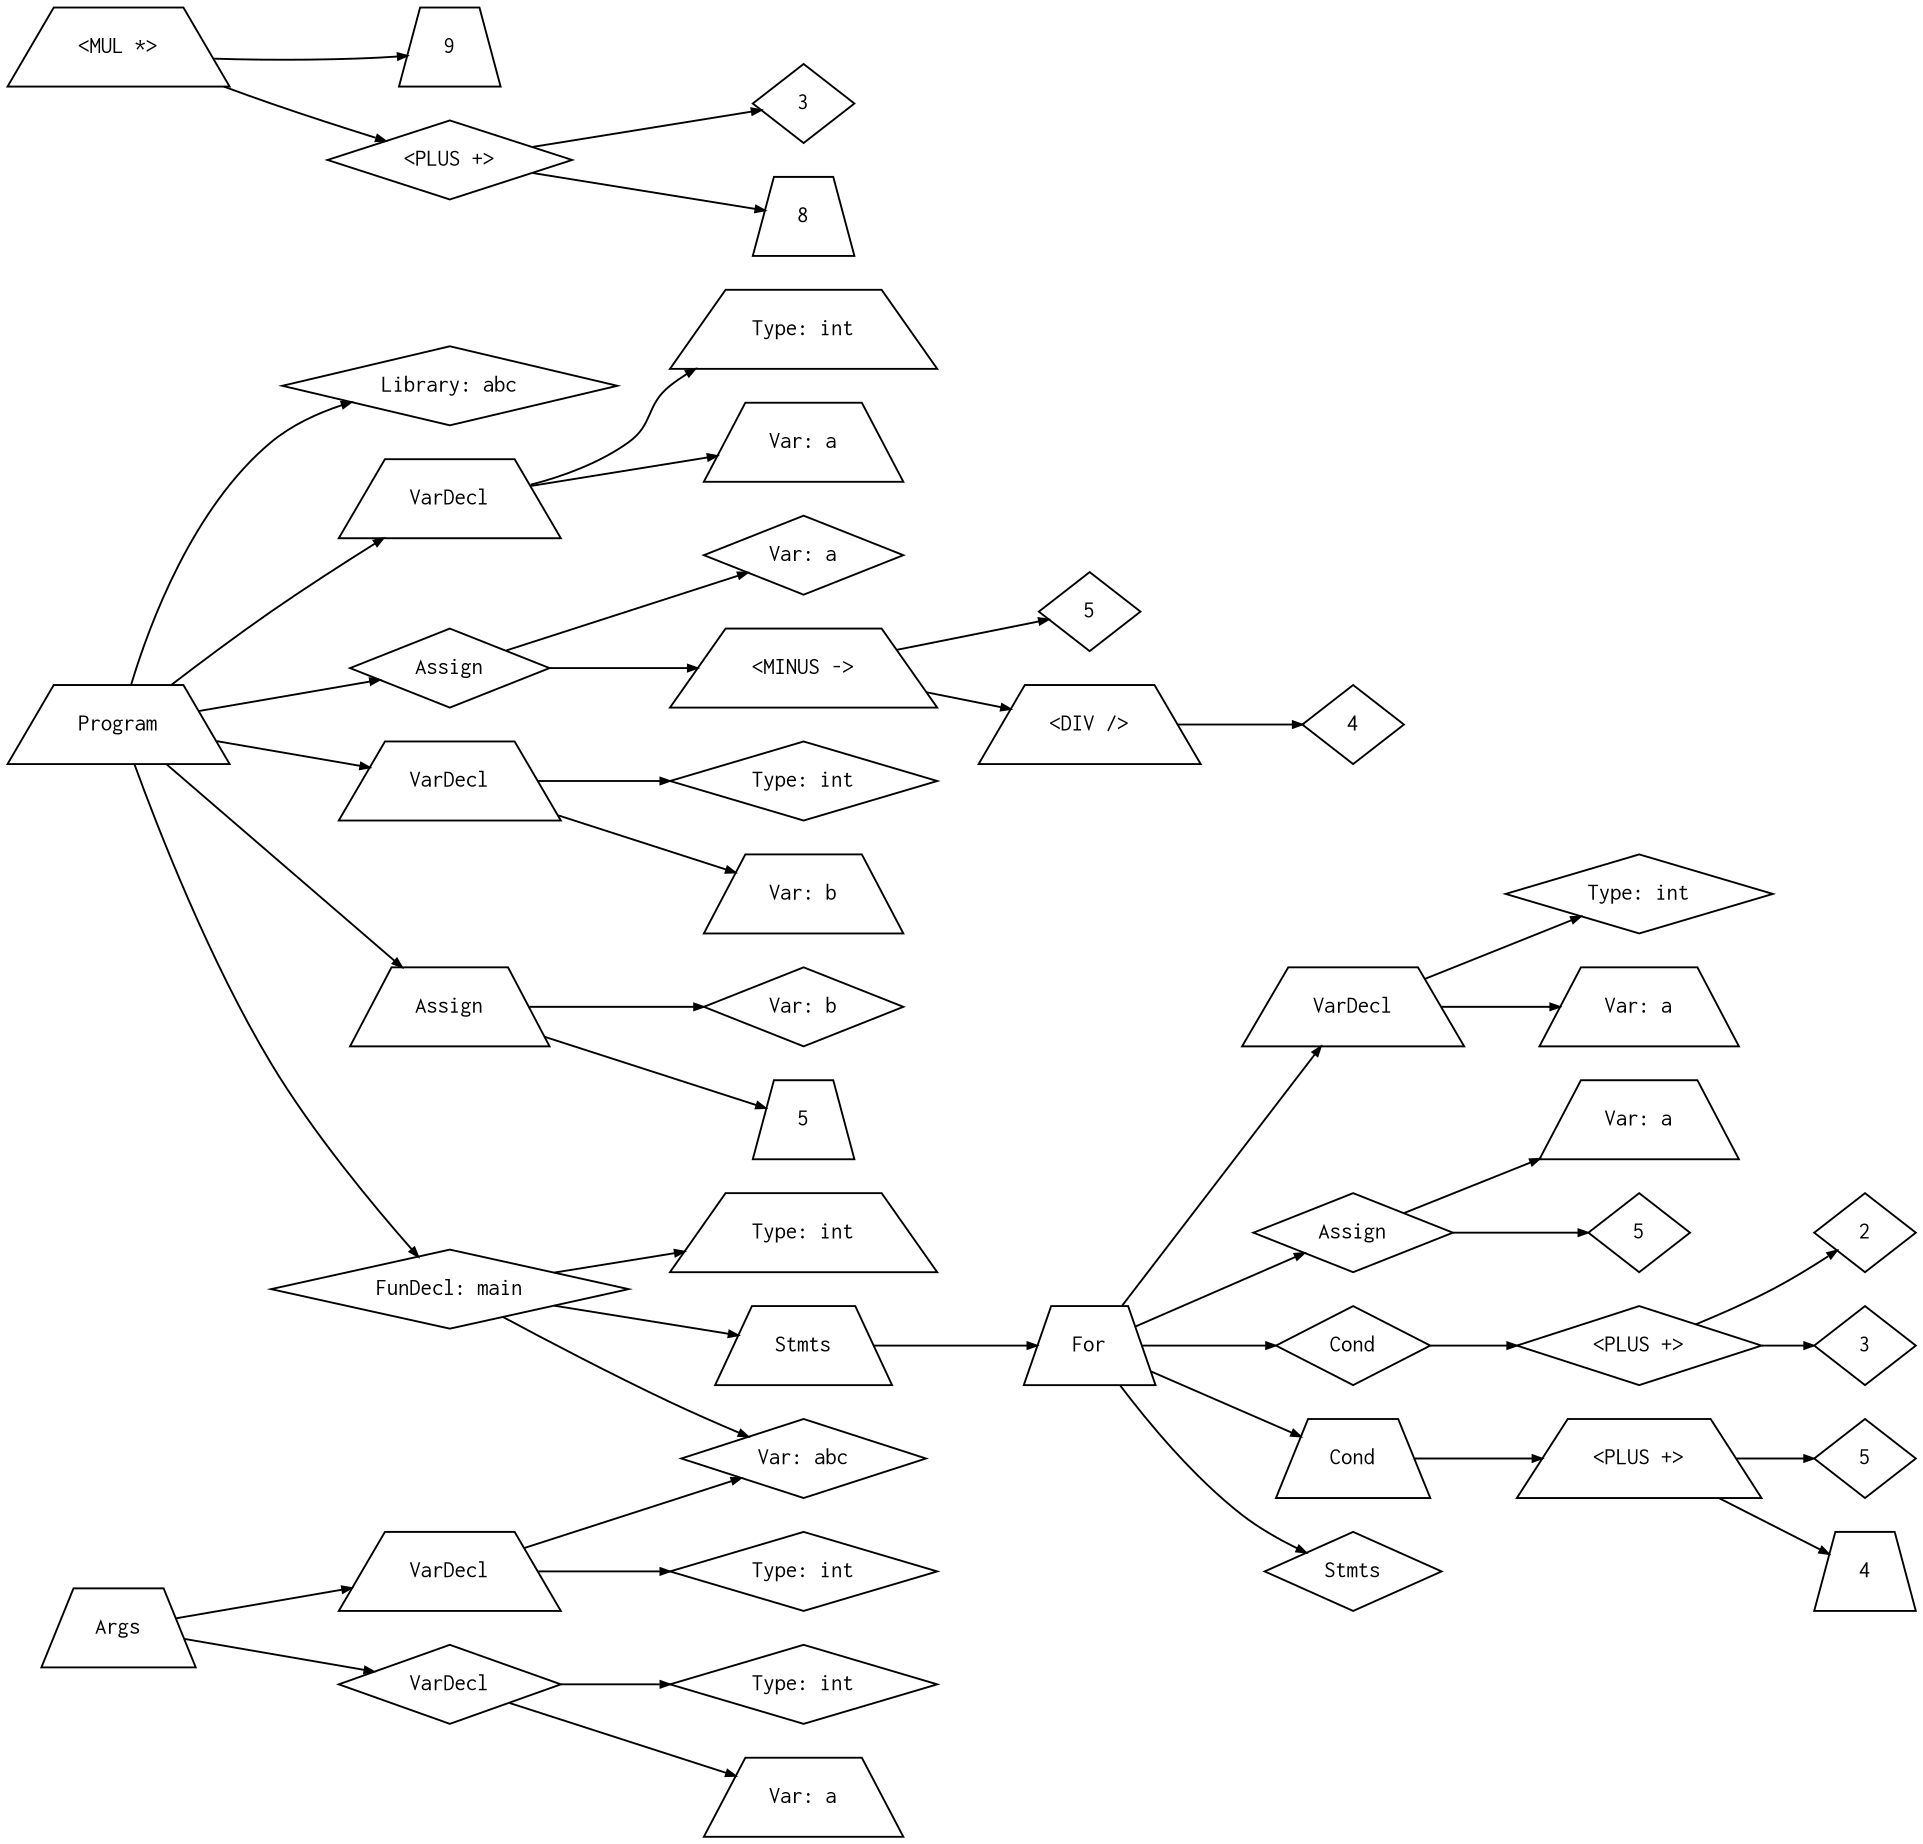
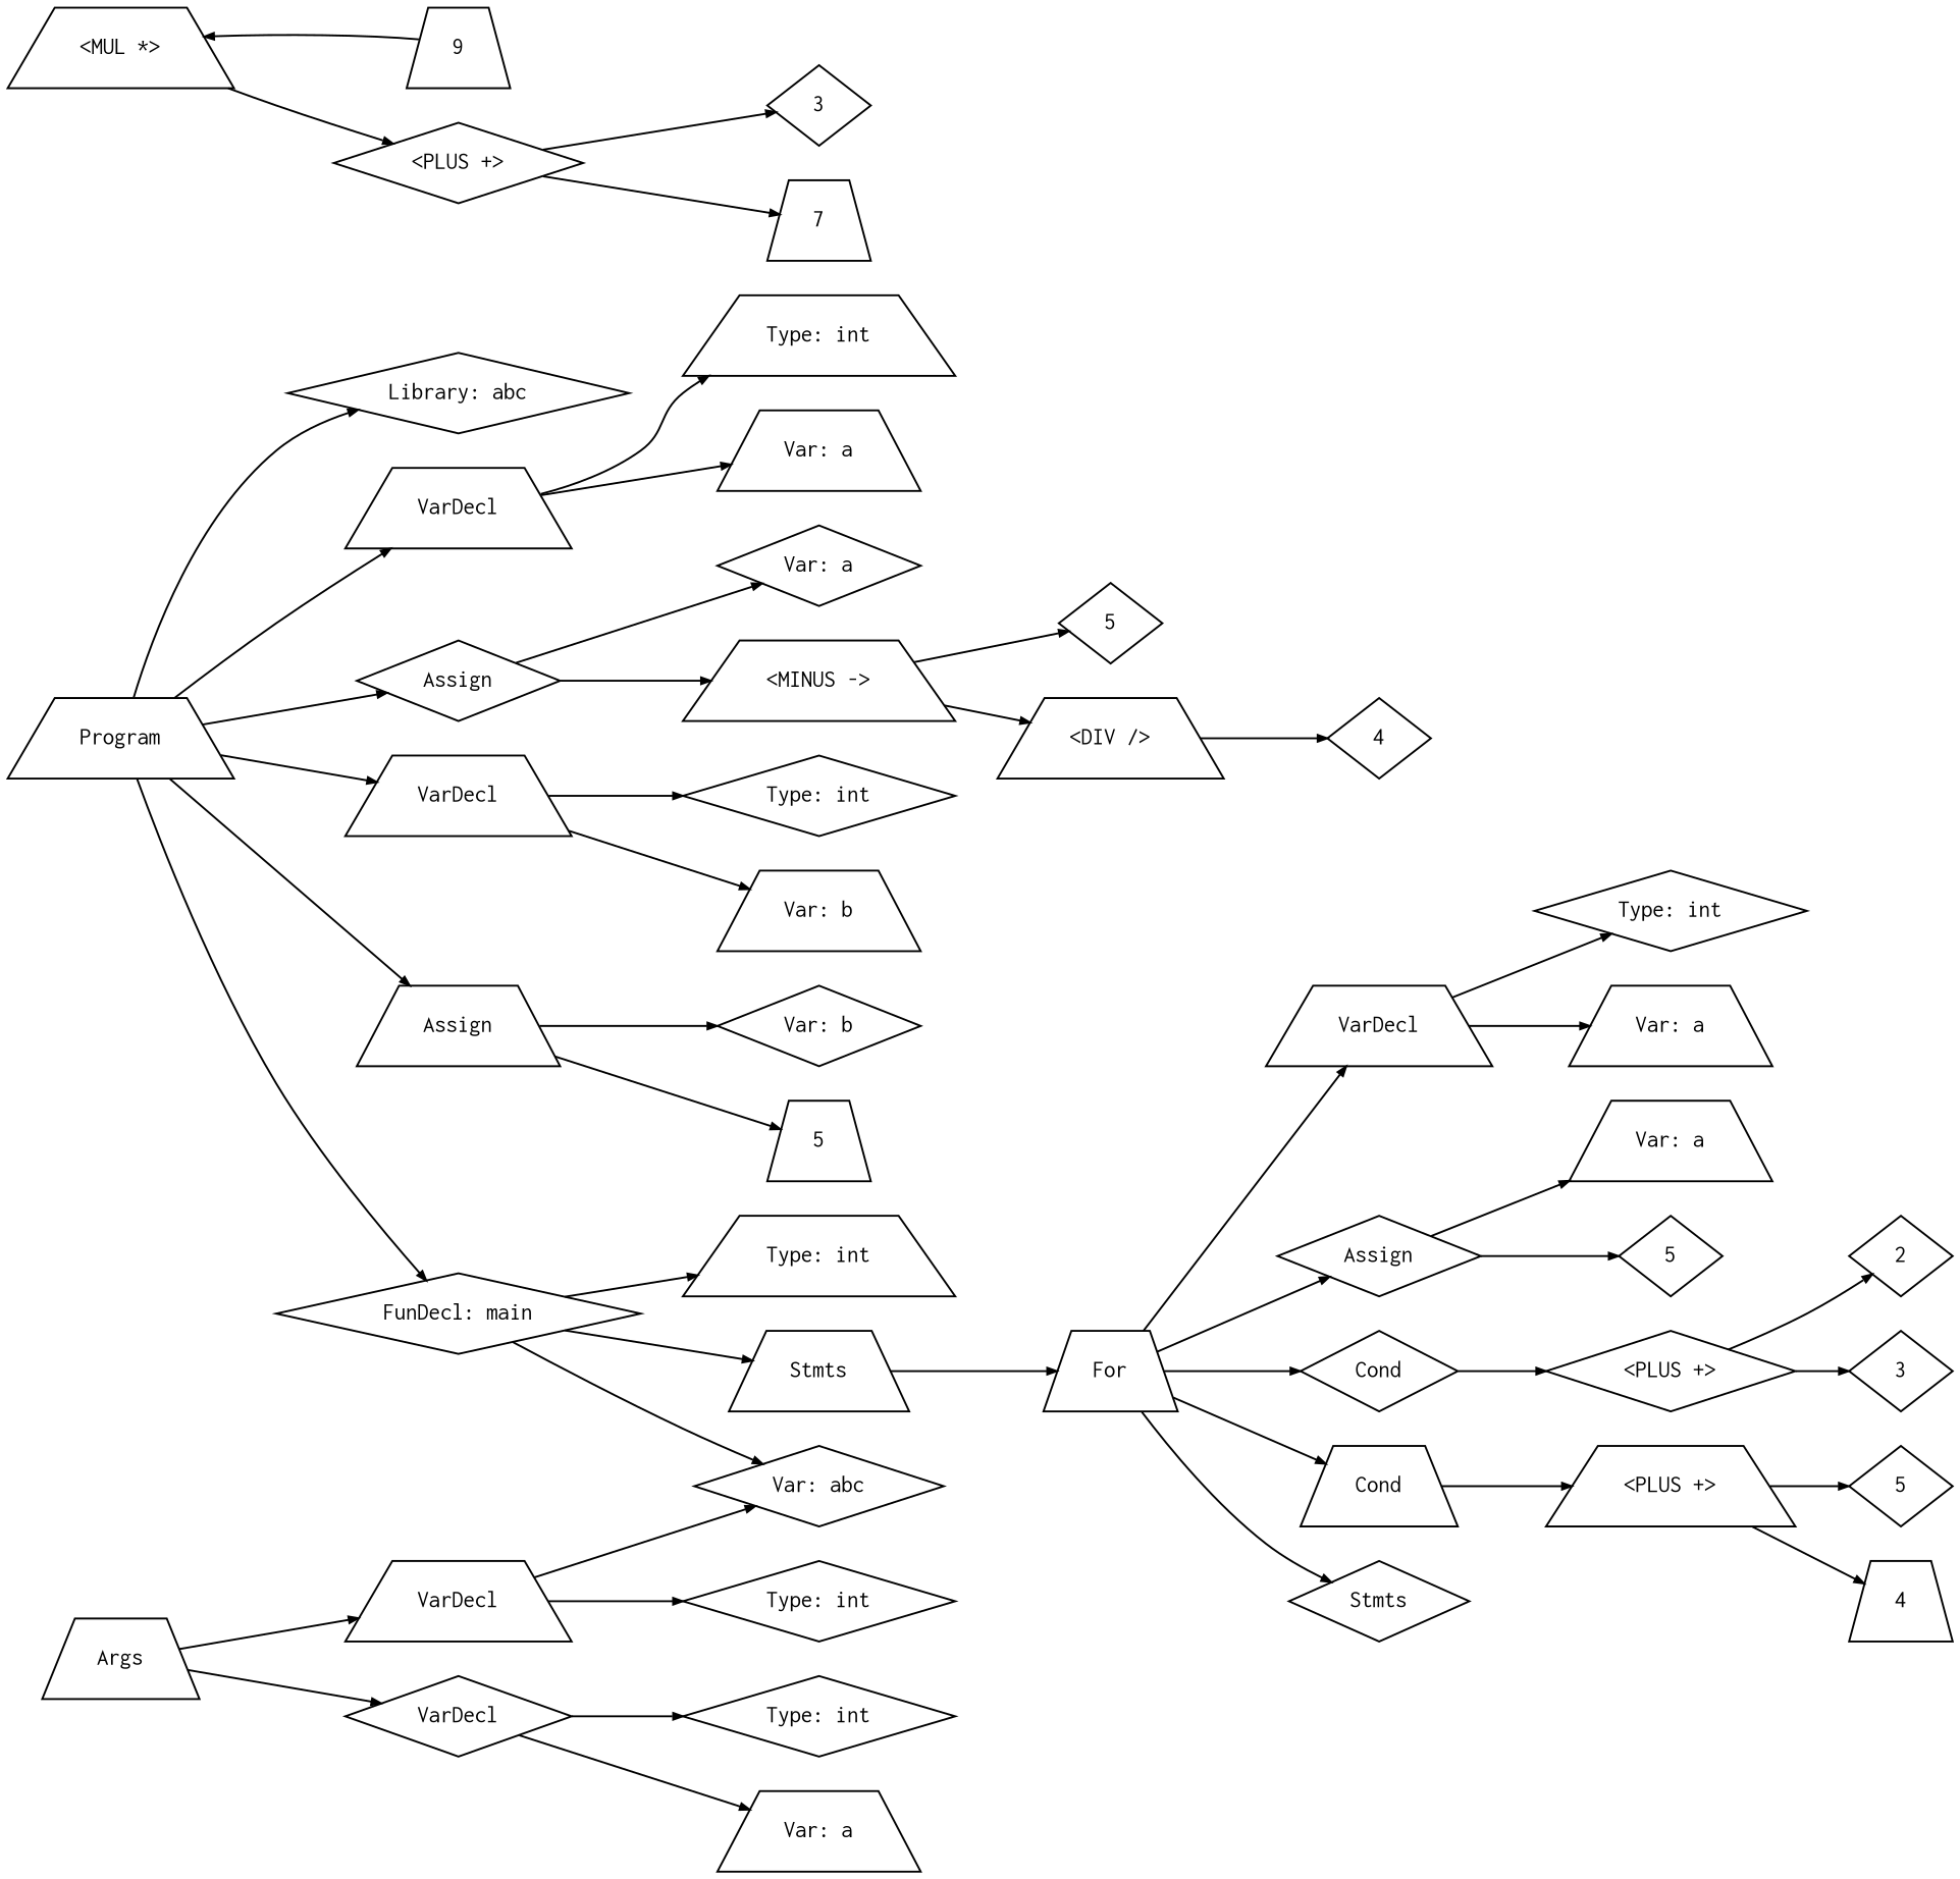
  digraph {
    rankdir=LR
    ranksep=.3
    node [fontname=Courier fontsize=12 shape=trapezium]
    edge [arrowsize=.5]
    n1 [height=.1 label=Program]
    n2 [height=.1 label="Library: abc" shape=diamond]
    n3 [height=.1 label=VarDecl]
    n4 [height=.1 label=Assign shape=diamond]
    n5 [height=.1 label=VarDecl]
    n6 [height=.1 label=Assign]
    n7 [height=.1 label="FunDecl: main" shape=diamond]
    n8 [height=.1 label="Type: int"]
    n9 [height=.1 label="Var: a"]
    n10 [height=.1 label="Var: a" shape=diamond]
    n11 [height=.1 label="<MINUS ->"]
    n12 [height=.1 label="Type: int" shape=diamond]
    n13 [height=.1 label="Var: b"]
    n14 [height=.1 label="Var: b" shape=diamond]
    n15 [height=.1 label=5]
    n16 [height=.1 label="Type: int"]
    n17 [height=.1 label=Stmts]
    n18 [height=.1 label="Var: abc" shape=diamond]
    n19 [height=.1 label=5 shape=diamond]
    n20 [height=.1 label="<DIV />"]
    n21 [height=.1 label=4 shape=diamond]
    n22 [height=.1 label="<MUL *>"]
    n23 [height=.1 label=9]
    n24 [height=.1 label="<PLUS +>" shape=diamond]
    n25 [height=.1 label=3 shape=diamond]
-   n26 [height=.1 label=8]
+   n26 [height=.1 label=7]
    n27 [height=.1 label=Args]
    n28 [height=.1 label=VarDecl shape=diamond]
    n29 [height=.1 label=VarDecl]
    n30 [height=.1 label=For]
    n31 [height=.1 label="Type: int" shape=diamond]
    n32 [height=.1 label="Var: a"]
    n33 [height=.1 label="Type: int" shape=diamond]
    n34 [height=.1 label=VarDecl]
    n35 [height=.1 label=Assign shape=diamond]
    n36 [height=.1 label=Cond shape=diamond]
    n37 [height=.1 label=Cond]
    n38 [height=.1 label=Stmts shape=diamond]
    n39 [height=.1 label="Type: int" shape=diamond]
    n40 [height=.1 label="Var: a"]
    n41 [height=.1 label="Var: a"]
    n42 [height=.1 label=5 shape=diamond]
    n43 [height=.1 label="<PLUS +>" shape=diamond]
    n44 [height=.1 label="<PLUS +>"]
    n45 [height=.1 label=2 shape=diamond]
    n46 [height=.1 label=3 shape=diamond]
    n47 [height=.1 label=5 shape=diamond]
    n48 [height=.1 label=4]
    n1 -> n2
    n1 -> n3
    n1 -> n4
    n1 -> n5
    n1 -> n6
    n1 -> n7
    n3 -> n8
    n3 -> n9
    n4 -> n10
    n4 -> n11
    n5 -> n12
    n5 -> n13
    n6 -> n14
    n6 -> n15
    n7 -> n16
    n7 -> n17
    n7 -> n18
    n11 -> n19
    n11 -> n20
    n17 -> n30
    n20 -> n21
-   n22 -> n23
+   n23 -> n22
    n22 -> n24
    n24 -> n25
    n24 -> n26
    n27 -> n28
    n27 -> n29
    n28 -> n31
    n28 -> n32
    n29 -> n18
    n29 -> n33
    n30 -> n34
    n30 -> n35
    n30 -> n36
    n30 -> n37
    n30 -> n38
    n34 -> n39
    n34 -> n40
    n35 -> n41
    n35 -> n42
    n36 -> n43
    n37 -> n44
    n43 -> n45
    n43 -> n46
    n44 -> n47
    n44 -> n48
  }
